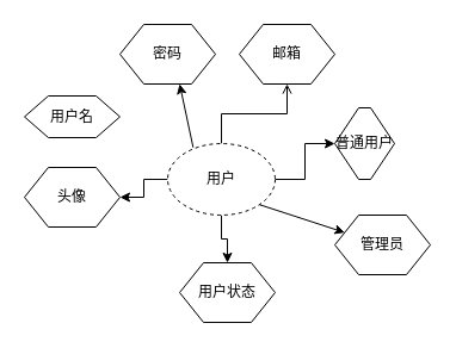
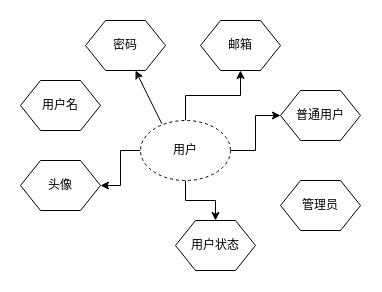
  <mxCell id="0" />
  <mxCell id="1" parent="0" />
  <mxCell id="2" value="" style="edgeStyle=orthogonalEdgeStyle;rounded=0;orthogonalLoop=1;jettySize=auto;html=1;" edge="1" parent="1" source="6" target="10"><mxGeometry relative="1" as="geometry" /></mxCell>
- <mxCell id="3" value="" style="edgeStyle=orthogonalEdgeStyle;rounded=0;orthogonalLoop=1;jettySize=auto;html=1;endArrow=open;" edge="1" parent="1" source="6" target="9"><mxGeometry relative="1" as="geometry" /></mxCell>
+ <mxCell id="3" value="" style="edgeStyle=orthogonalEdgeStyle;rounded=0;orthogonalLoop=1;jettySize=auto;html=1;" edge="1" parent="1" source="6" target="9"><mxGeometry relative="1" as="geometry" /></mxCell>
  <mxCell id="4" value="" style="edgeStyle=orthogonalEdgeStyle;rounded=0;orthogonalLoop=1;jettySize=auto;html=1;" edge="1" parent="1" source="6" target="11"><mxGeometry relative="1" as="geometry" /></mxCell>
  <mxCell id="5" value="" style="edgeStyle=orthogonalEdgeStyle;rounded=0;orthogonalLoop=1;jettySize=auto;html=1;" edge="1" parent="1" source="6" target="13"><mxGeometry relative="1" as="geometry" /></mxCell>
  <mxCell id="6" value="用户" style="ellipse;whiteSpace=wrap;html=1;dashed=1;" vertex="1" parent="1"><mxGeometry x="140" y="120" width="90" height="60" as="geometry" /></mxCell>
- <mxCell id="7" value="用户名" style="shape=hexagon;perimeter=hexagonPerimeter2;whiteSpace=wrap;html=1;fixedSize=1;" vertex="1" parent="1"><mxGeometry x="20" y="80" width="80" height="35" as="geometry" /></mxCell>
- <mxCell id="8" value="密码" style="shape=hexagon;perimeter=hexagonPerimeter2;whiteSpace=wrap;html=1;fixedSize=1;" vertex="1" parent="1"><mxGeometry x="100" y="20" width="80" height="50" as="geometry" /></mxCell>
+ <mxCell id="7" value="用户名" style="shape=hexagon;perimeter=hexagonPerimeter2;whiteSpace=wrap;html=1;fixedSize=1;" vertex="1" parent="1"><mxGeometry x="20" y="80" width="80" height="50" as="geometry" /></mxCell>
+ <mxCell id="8" value="密码" style="shape=hexagon;perimeter=hexagonPerimeter2;whiteSpace=wrap;html=1;fixedSize=1;" vertex="1" parent="1"><mxGeometry x="85" y="20" width="80" height="50" as="geometry" /></mxCell>
  <mxCell id="9" value="邮箱" style="shape=hexagon;perimeter=hexagonPerimeter2;whiteSpace=wrap;html=1;fixedSize=1;" vertex="1" parent="1"><mxGeometry x="200" y="20" width="80" height="50" as="geometry" /></mxCell>
- <mxCell id="10" value="头像" style="shape=hexagon;perimeter=hexagonPerimeter2;whiteSpace=wrap;html=1;fixedSize=1;" vertex="1" parent="1"><mxGeometry x="20" y="140" width="80" height="50" as="geometry" /></mxCell>
- <mxCell id="11" value="用户状态" style="shape=hexagon;perimeter=hexagonPerimeter2;whiteSpace=wrap;html=1;fixedSize=1;" vertex="1" parent="1"><mxGeometry x="150" y="220" width="80" height="50" as="geometry" /></mxCell>
+ <mxCell id="10" value="头像" style="shape=hexagon;perimeter=hexagonPerimeter2;whiteSpace=wrap;html=1;fixedSize=1;" vertex="1" parent="1"><mxGeometry x="20" y="160" width="80" height="50" as="geometry" /></mxCell>
+ <mxCell id="11" value="用户状态" style="shape=hexagon;perimeter=hexagonPerimeter2;whiteSpace=wrap;html=1;fixedSize=1;" vertex="1" parent="1"><mxGeometry x="175" y="220" width="80" height="50" as="geometry" /></mxCell>
  <mxCell id="12" value="管理员" style="shape=hexagon;perimeter=hexagonPerimeter2;whiteSpace=wrap;html=1;fixedSize=1;" vertex="1" parent="1"><mxGeometry x="280" y="180" width="80" height="50" as="geometry" /></mxCell>
- <mxCell id="13" value="普通用户" style="shape=hexagon;perimeter=hexagonPerimeter2;whiteSpace=wrap;html=1;fixedSize=1;" vertex="1" parent="1"><mxGeometry x="280" y="90" width="50" height="60" as="geometry" /></mxCell>
- <mxCell id="14" value="" style="endArrow=classic;html=1;rounded=0;exitX=1;exitY=1;exitDx=0;exitDy=0;" edge="1" parent="1" source="6" target="12"><mxGeometry width="50" height="50" relative="1" as="geometry"><mxPoint x="230" y="210" as="sourcePoint" /><mxPoint x="280" y="160" as="targetPoint" /></mxGeometry></mxCell>
+ <mxCell id="13" value="普通用户" style="shape=hexagon;perimeter=hexagonPerimeter2;whiteSpace=wrap;html=1;fixedSize=1;" vertex="1" parent="1"><mxGeometry x="280" y="90" width="80" height="50" as="geometry" /></mxCell>
  <mxCell id="15" value="" style="endArrow=classic;html=1;rounded=0;entryX=0.625;entryY=1;entryDx=0;entryDy=0;exitX=0.237;exitY=0.054;exitDx=0;exitDy=0;exitPerimeter=0;" edge="1" parent="1" source="6" target="8"><mxGeometry width="50" height="50" relative="1" as="geometry"><mxPoint x="140" y="140" as="sourcePoint" /><mxPoint x="190" y="90" as="targetPoint" /></mxGeometry></mxCell>
